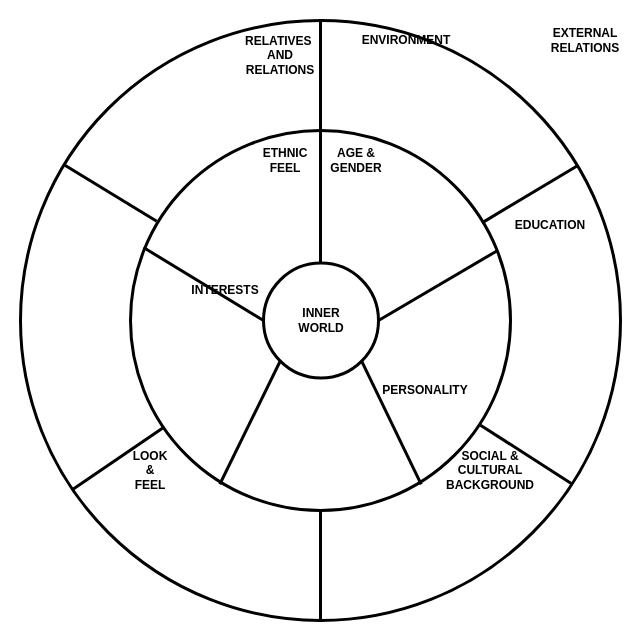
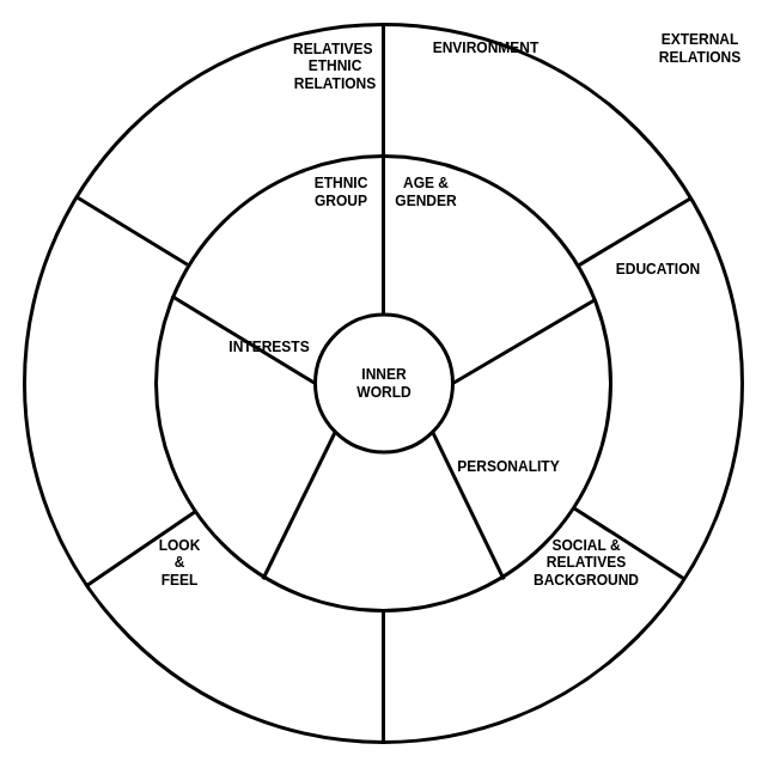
  <mxCell id="0" />
  <mxCell id="1" parent="0" />
  <mxCell id="2" value="" style="ellipse;whiteSpace=wrap;html=1;aspect=fixed;strokeColor=#000000;strokeWidth=3;fillColor=none;" parent="1" vertex="1"><mxGeometry x="20" y="20" width="600" height="600" as="geometry" /></mxCell>
  <mxCell id="3" value="" style="ellipse;whiteSpace=wrap;html=1;aspect=fixed;strokeColor=#000000;strokeWidth=3;fillColor=none;" parent="1" vertex="1"><mxGeometry x="130" y="130" width="380" height="380" as="geometry" /></mxCell>
  <mxCell id="4" value="" style="ellipse;whiteSpace=wrap;html=1;aspect=fixed;strokeColor=#000000;strokeWidth=3;fillColor=none;" parent="1" vertex="1"><mxGeometry x="263" y="262.5" width="115" height="115" as="geometry" /></mxCell>
  <mxCell id="5" value="&lt;b&gt;INNER&lt;br&gt;WORLD&lt;/b&gt;" style="text;html=1;strokeColor=none;fillColor=none;align=center;verticalAlign=middle;whiteSpace=wrap;rounded=0;" parent="1" vertex="1"><mxGeometry x="285.5" y="300" width="70" height="40" as="geometry" /></mxCell>
  <mxCell id="6" value="&lt;b&gt;EXTERNAL&lt;br&gt;RELATIONS&lt;/b&gt;" style="text;html=1;strokeColor=none;fillColor=none;align=center;verticalAlign=middle;whiteSpace=wrap;rounded=0;" parent="1" vertex="1"><mxGeometry x="550" y="20" width="70" height="40" as="geometry" /></mxCell>
  <mxCell id="7" value="" style="endArrow=none;html=1;strokeWidth=3;entryX=0.5;entryY=0;entryDx=0;entryDy=0;" parent="1" target="2" edge="1"><mxGeometry width="50" height="50" relative="1" as="geometry"><mxPoint x="320" y="263" as="sourcePoint" /><mxPoint x="320" y="290" as="targetPoint" /></mxGeometry></mxCell>
  <mxCell id="8" value="" style="endArrow=none;html=1;strokeWidth=3;entryX=0;entryY=0.5;entryDx=0;entryDy=0;" parent="1" target="4" edge="1"><mxGeometry width="50" height="50" relative="1" as="geometry"><mxPoint x="143" y="247" as="sourcePoint" /><mxPoint x="260" y="280" as="targetPoint" /></mxGeometry></mxCell>
  <mxCell id="9" value="" style="endArrow=none;html=1;strokeWidth=3;entryX=0.964;entryY=0.317;entryDx=0;entryDy=0;entryPerimeter=0;exitX=1;exitY=0.5;exitDx=0;exitDy=0;" parent="1" source="4" target="3" edge="1"><mxGeometry width="50" height="50" relative="1" as="geometry"><mxPoint x="370" y="290" as="sourcePoint" /><mxPoint x="490" y="363" as="targetPoint" /></mxGeometry></mxCell>
  <mxCell id="10" value="" style="endArrow=none;html=1;strokeWidth=3;entryX=1;entryY=1;entryDx=0;entryDy=0;exitX=0.765;exitY=0.931;exitDx=0;exitDy=0;exitPerimeter=0;" parent="1" source="3" target="4" edge="1"><mxGeometry width="50" height="50" relative="1" as="geometry"><mxPoint x="227.02" y="492.64" as="sourcePoint" /><mxPoint x="289.841" y="370.659" as="targetPoint" /></mxGeometry></mxCell>
  <mxCell id="11" value="" style="endArrow=none;html=1;strokeWidth=3;entryX=0.069;entryY=0.239;entryDx=0;entryDy=0;entryPerimeter=0;" parent="1" source="2" target="3" edge="1"><mxGeometry width="50" height="50" relative="1" as="geometry"><mxPoint x="120" y="250" as="sourcePoint" /><mxPoint x="140" y="150" as="targetPoint" /></mxGeometry></mxCell>
  <mxCell id="12" value="" style="endArrow=none;html=1;strokeWidth=3;exitX=0.925;exitY=0.243;exitDx=0;exitDy=0;exitPerimeter=0;" parent="1" source="3" target="2" edge="1"><mxGeometry width="50" height="50" relative="1" as="geometry"><mxPoint x="490.004" y="219.997" as="sourcePoint" /><mxPoint x="582.66" y="276.51" as="targetPoint" /></mxGeometry></mxCell>
  <mxCell id="13" value="" style="endArrow=none;html=1;strokeWidth=3;entryX=0.085;entryY=0.783;entryDx=0;entryDy=0;entryPerimeter=0;" parent="1" source="2" target="3" edge="1"><mxGeometry width="50" height="50" relative="1" as="geometry"><mxPoint x="73.564" y="367.997" as="sourcePoint" /><mxPoint x="166.22" y="424.51" as="targetPoint" /></mxGeometry></mxCell>
  <mxCell id="14" value="" style="endArrow=none;html=1;strokeWidth=3;" parent="1" target="2" edge="1"><mxGeometry width="50" height="50" relative="1" as="geometry"><mxPoint x="480.005" y="424.641" as="sourcePoint" /><mxPoint x="567.68" y="362" as="targetPoint" /></mxGeometry></mxCell>
  <mxCell id="15" value="" style="endArrow=none;html=1;strokeWidth=3;entryX=1;entryY=1;entryDx=0;entryDy=0;exitX=0.235;exitY=0.931;exitDx=0;exitDy=0;exitPerimeter=0;" parent="1" source="3" edge="1"><mxGeometry width="50" height="50" relative="1" as="geometry"><mxPoint x="339.54" y="483.12" as="sourcePoint" /><mxPoint x="279.999" y="359.999" as="targetPoint" /></mxGeometry></mxCell>
  <mxCell id="16" value="&lt;b&gt;ENVIRONMENT&lt;/b&gt;" style="text;html=1;strokeColor=none;fillColor=none;align=center;verticalAlign=middle;whiteSpace=wrap;rounded=0;" parent="1" vertex="1"><mxGeometry x="385.5" y="30" width="40" height="20" as="geometry" /></mxCell>
- <mxCell id="17" value="&lt;b&gt;RELATIVES&amp;nbsp;&lt;br&gt;AND RELATIONS&lt;/b&gt;" style="text;html=1;strokeColor=none;fillColor=none;align=center;verticalAlign=middle;whiteSpace=wrap;rounded=0;" parent="1" vertex="1"><mxGeometry x="250" y="30" width="60" height="50" as="geometry" /></mxCell>
+ <mxCell id="17" value="&lt;b&gt;RELATIVES&amp;nbsp;&lt;br&gt;ETHNIC RELATIONS&lt;/b&gt;" style="text;html=1;strokeColor=none;fillColor=none;align=center;verticalAlign=middle;whiteSpace=wrap;rounded=0;" parent="1" vertex="1"><mxGeometry x="250" y="30" width="60" height="50" as="geometry" /></mxCell>
  <mxCell id="18" value="&lt;b&gt;EDUCATION&lt;/b&gt;" style="text;html=1;strokeColor=none;fillColor=none;align=center;verticalAlign=middle;whiteSpace=wrap;rounded=0;" parent="1" vertex="1"><mxGeometry x="510" y="210" width="80" height="30" as="geometry" /></mxCell>
  <mxCell id="19" value="" style="endArrow=none;html=1;strokeWidth=3;exitX=0.5;exitY=1;exitDx=0;exitDy=0;" parent="1" source="3" target="2" edge="1"><mxGeometry width="50" height="50" relative="1" as="geometry"><mxPoint x="350" y="350" as="sourcePoint" /><mxPoint x="400" y="300" as="targetPoint" /></mxGeometry></mxCell>
  <mxCell id="20" value="&lt;b&gt;AGE &amp;amp; GENDER&lt;/b&gt;" style="text;html=1;strokeColor=none;fillColor=none;align=center;verticalAlign=middle;whiteSpace=wrap;rounded=0;" parent="1" vertex="1"><mxGeometry x="315.5" y="150" width="80" height="20" as="geometry" /></mxCell>
  <mxCell id="21" value="&lt;b&gt;LOOK &amp;amp; FEEL&lt;/b&gt;" style="text;html=1;strokeColor=none;fillColor=none;align=center;verticalAlign=middle;whiteSpace=wrap;rounded=0;" parent="1" vertex="1"><mxGeometry x="130" y="450" width="40" height="40" as="geometry" /></mxCell>
- <mxCell id="22" value="&lt;b&gt;SOCIAL &amp;amp; CULTURAL BACKGROUND&lt;/b&gt;" style="text;html=1;strokeColor=none;fillColor=none;align=center;verticalAlign=middle;whiteSpace=wrap;rounded=0;" parent="1" vertex="1"><mxGeometry x="430" y="450" width="120" height="40" as="geometry" /></mxCell>
+ <mxCell id="22" value="&lt;b&gt;SOCIAL &amp;amp; RELATIVES BACKGROUND&lt;/b&gt;" style="text;html=1;strokeColor=none;fillColor=none;align=center;verticalAlign=middle;whiteSpace=wrap;rounded=0;" parent="1" vertex="1"><mxGeometry x="430" y="450" width="120" height="40" as="geometry" /></mxCell>
  <mxCell id="23" style="edgeStyle=orthogonalEdgeStyle;rounded=0;orthogonalLoop=1;jettySize=auto;html=1;exitX=0.5;exitY=1;exitDx=0;exitDy=0;strokeWidth=3;" parent="1" source="20" target="20" edge="1"><mxGeometry relative="1" as="geometry" /></mxCell>
- <mxCell id="24" value="&lt;b&gt;ETHNIC FEEL&lt;/b&gt;" style="text;html=1;strokeColor=none;fillColor=none;align=center;verticalAlign=middle;whiteSpace=wrap;rounded=0;" parent="1" vertex="1"><mxGeometry x="250" y="145" width="70" height="30" as="geometry" /></mxCell>
+ <mxCell id="24" value="&lt;b&gt;ETHNIC GROUP&lt;/b&gt;" style="text;html=1;strokeColor=none;fillColor=none;align=center;verticalAlign=middle;whiteSpace=wrap;rounded=0;" parent="1" vertex="1"><mxGeometry x="250" y="145" width="70" height="30" as="geometry" /></mxCell>
  <mxCell id="25" value="&lt;b&gt;INTERESTS&lt;/b&gt;" style="text;html=1;strokeColor=none;fillColor=none;align=center;verticalAlign=middle;whiteSpace=wrap;rounded=0;" parent="1" vertex="1"><mxGeometry x="205" y="280" width="40" height="20" as="geometry" /></mxCell>
  <mxCell id="26" value="&lt;b&gt;PERSONALITY&lt;/b&gt;" style="text;html=1;strokeColor=none;fillColor=none;align=center;verticalAlign=middle;whiteSpace=wrap;rounded=0;" parent="1" vertex="1"><mxGeometry x="395" y="380" width="60" height="20" as="geometry" /></mxCell>
